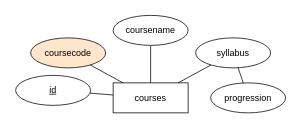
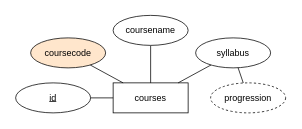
  <mxCell id="0" />
  <mxCell id="1" parent="0" />
  <mxCell id="2" value="courses" style="whiteSpace=wrap;html=1;align=center;" vertex="1" parent="1"><mxGeometry x="150" y="110" width="100" height="40" as="geometry" /></mxCell>
  <mxCell id="3" style="edgeStyle=none;html=1;endArrow=none;endFill=0;" edge="1" parent="1" source="4" target="2"><mxGeometry relative="1" as="geometry" /></mxCell>
  <mxCell id="4" value="coursecode" style="ellipse;whiteSpace=wrap;html=1;align=center;fillColor=#ffe6cc;" vertex="1" parent="1"><mxGeometry x="40" y="50" width="100" height="40" as="geometry" /></mxCell>
  <mxCell id="5" style="edgeStyle=none;html=1;endArrow=none;endFill=0;" edge="1" parent="1" source="6" target="2"><mxGeometry relative="1" as="geometry" /></mxCell>
- <mxCell id="6" value="id" style="ellipse;whiteSpace=wrap;html=1;align=center;fontStyle=4;" vertex="1" parent="1"><mxGeometry x="20" y="100" width="100" height="40" as="geometry" /></mxCell>
+ <mxCell id="6" value="id" style="ellipse;whiteSpace=wrap;html=1;align=center;fontStyle=4;" vertex="1" parent="1"><mxGeometry x="20" y="110" width="100" height="40" as="geometry" /></mxCell>
  <mxCell id="7" style="edgeStyle=none;html=1;endArrow=none;endFill=0;" edge="1" parent="1" source="8" target="2"><mxGeometry relative="1" as="geometry" /></mxCell>
  <mxCell id="8" value="coursename" style="ellipse;whiteSpace=wrap;html=1;align=center;" vertex="1" parent="1"><mxGeometry x="150" y="20" width="100" height="40" as="geometry" /></mxCell>
  <mxCell id="9" style="edgeStyle=none;html=1;endArrow=none;endFill=0;" edge="1" parent="1" source="10" target="2"><mxGeometry relative="1" as="geometry" /></mxCell>
  <mxCell id="10" value="syllabus" style="ellipse;whiteSpace=wrap;html=1;align=center;" vertex="1" parent="1"><mxGeometry x="260" y="50" width="100" height="40" as="geometry" /></mxCell>
  <mxCell id="11" style="edgeStyle=none;html=1;endArrow=none;endFill=0;" edge="1" parent="1" source="12" target="10"><mxGeometry relative="1" as="geometry" /></mxCell>
- <mxCell id="12" value="progression" style="ellipse;whiteSpace=wrap;html=1;align=center;" vertex="1" parent="1"><mxGeometry x="280" y="110" width="100" height="40" as="geometry" /></mxCell>
+ <mxCell id="12" value="progression" style="ellipse;whiteSpace=wrap;html=1;align=center;dashed=1;" vertex="1" parent="1"><mxGeometry x="280" y="110" width="100" height="40" as="geometry" /></mxCell>
